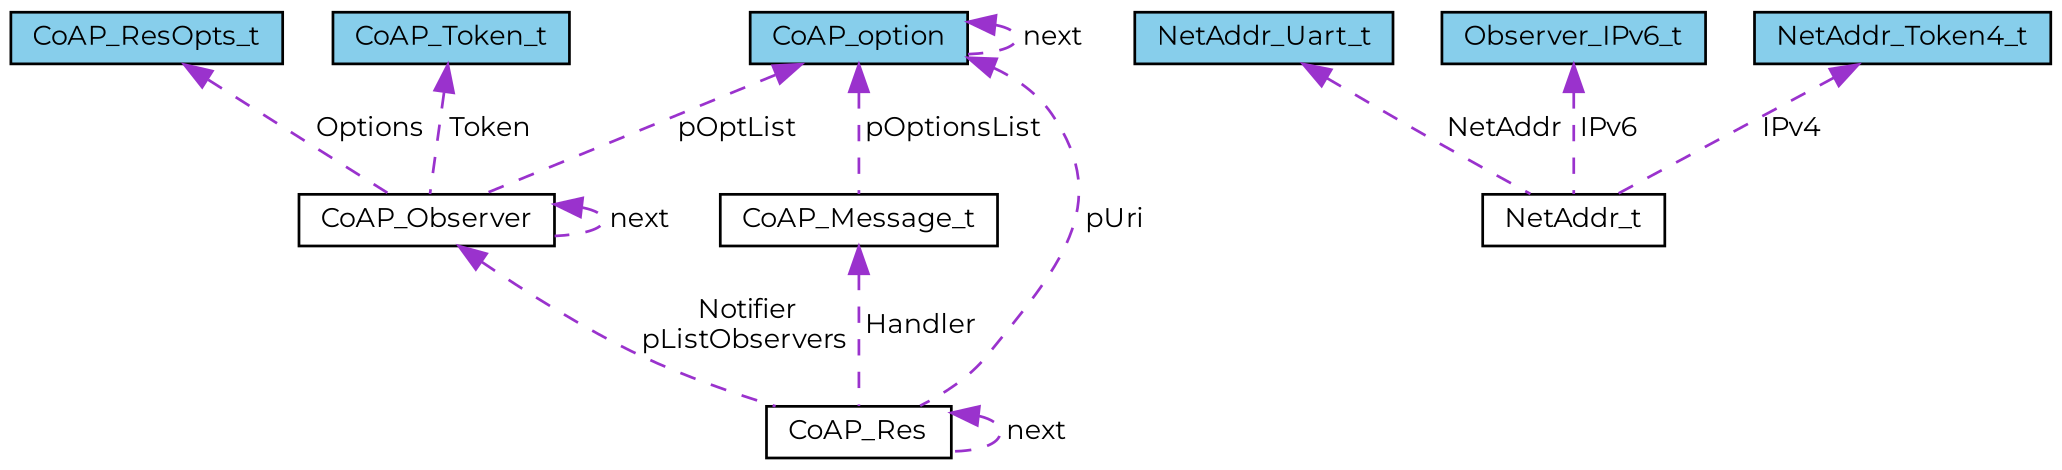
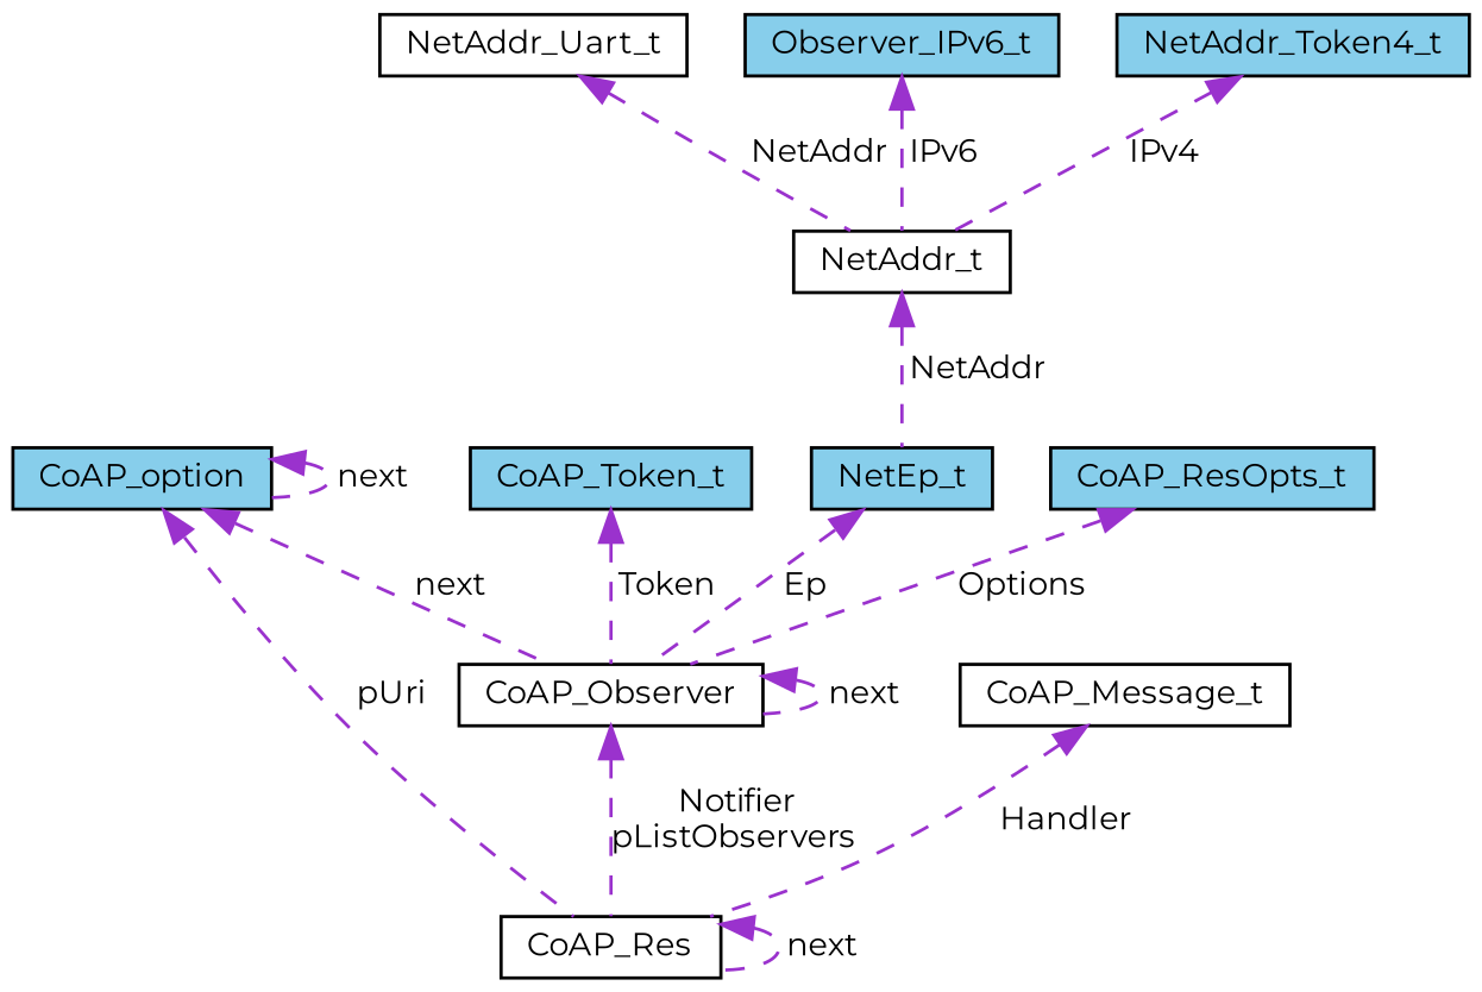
  digraph {
    fontname=Montserrat
    node [color=black fillcolor=skyblue fontname=Montserrat fontsize=10 shape=record style=filled]
    edge [color=darkorchid3 dir=back fontname=Montserrat fontsize=10 labelfontname=Helvetica labelfontsize=10 style=dashed]
    n1 [fillcolor=white fontcolor=black height=0.2 label=CoAP_Res width=0.4]
    n2 [height=0.2 label=CoAP_ResOpts_t width=0.4]
    n3 [fillcolor=white height=0.2 label=CoAP_Observer width=0.4]
    n4 [height=0.2 label=CoAP_option width=0.4]
    n5 [fillcolor=white height=0.2 label=CoAP_Message_t width=0.4]
    n6 [height=0.2 label=CoAP_Token_t width=0.4]
+   n7 [height=0.2 label=NetEp_t width=0.4]
    n8 [fillcolor=white height=0.2 label=NetAddr_t width=0.4]
-   n9 [height=0.2 label=NetAddr_Uart_t width=0.4]
+   n9 [fillcolor=white height=0.2 label=NetAddr_Uart_t width=0.4]
    n10 [height=0.2 label=Observer_IPv6_t width=0.4]
    n11 [height=0.2 label=NetAddr_Token4_t width=0.4]
    n1 -> n1 [label=" next"]
    n2 -> n3 [label=" Options"]
    n3 -> n1 [label=" Notifier\npListObservers"]
    n3 -> n3 [label=" next"]
    n4 -> n1 [label=" pUri"]
-   n4 -> n3 [label=" pOptList"]
+   n4 -> n3 [label=" next"]
    n4 -> n4 [label=" next"]
-   n4 -> n5 [label=" pOptionsList"]
    n5 -> n1 [label=" Handler"]
    n6 -> n3 [label=" Token"]
+   n7 -> n3 [label=" Ep"]
+   n8 -> n7 [label=" NetAddr"]
    n9 -> n8 [label=" NetAddr"]
    n10 -> n8 [label=" IPv6"]
    n11 -> n8 [label=" IPv4"]
  }
